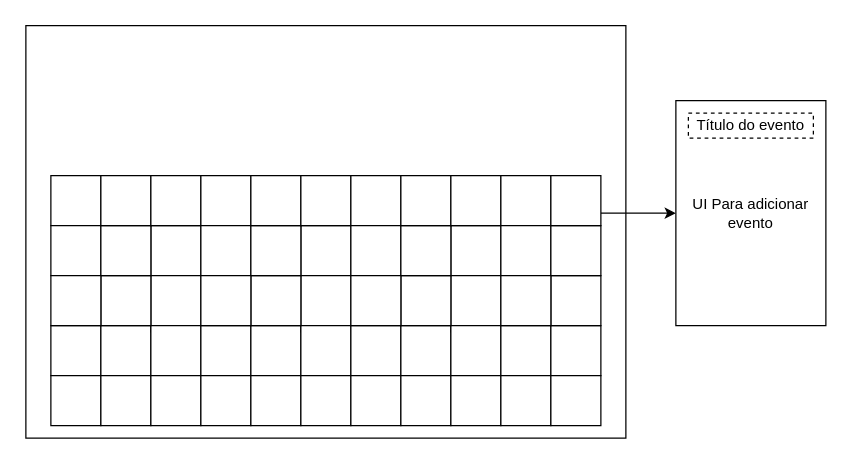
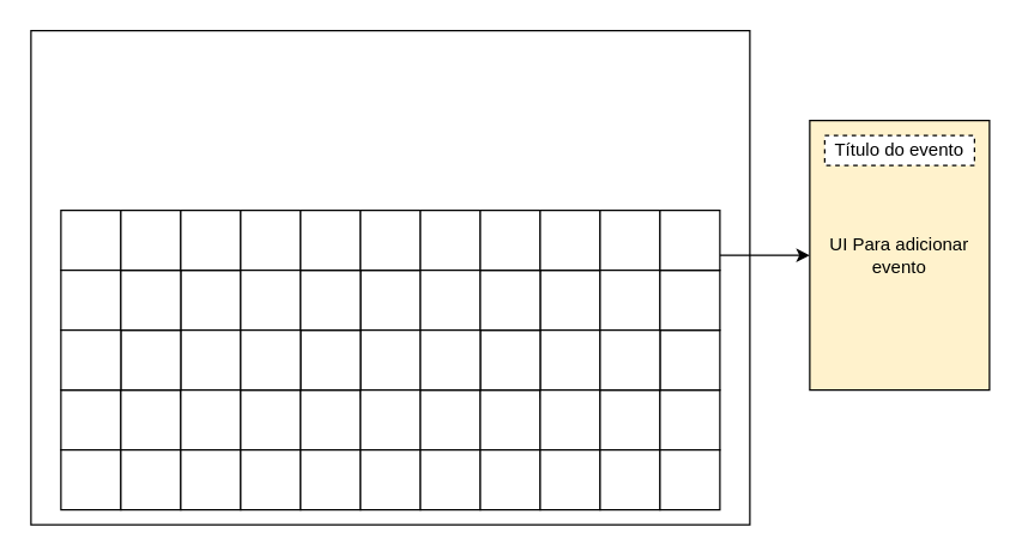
  <mxCell id="0" />
  <mxCell id="1" parent="0" />
  <mxCell id="2" value="" style="rounded=0;whiteSpace=wrap;html=1;" vertex="1" parent="1"><mxGeometry x="20" y="20" width="480" height="330" as="geometry" /></mxCell>
  <mxCell id="3" value="" style="rounded=0;whiteSpace=wrap;html=1;" vertex="1" parent="1"><mxGeometry x="40" y="140" width="40" height="40" as="geometry" /></mxCell>
  <mxCell id="4" value="" style="rounded=0;whiteSpace=wrap;html=1;" vertex="1" parent="1"><mxGeometry x="120" y="180" width="40" height="40" as="geometry" /></mxCell>
  <mxCell id="5" value="" style="rounded=0;whiteSpace=wrap;html=1;" vertex="1" parent="1"><mxGeometry x="40" y="260" width="40" height="40" as="geometry" /></mxCell>
  <mxCell id="6" value="" style="rounded=0;whiteSpace=wrap;html=1;" vertex="1" parent="1"><mxGeometry x="80" y="260" width="40" height="40" as="geometry" /></mxCell>
  <mxCell id="7" value="" style="rounded=0;whiteSpace=wrap;html=1;" vertex="1" parent="1"><mxGeometry x="40" y="300" width="40" height="40" as="geometry" /></mxCell>
  <mxCell id="8" value="" style="rounded=0;whiteSpace=wrap;html=1;" vertex="1" parent="1"><mxGeometry x="80" y="300" width="40" height="40" as="geometry" /></mxCell>
  <mxCell id="9" value="" style="rounded=0;whiteSpace=wrap;html=1;" vertex="1" parent="1"><mxGeometry x="40" y="180" width="40" height="40" as="geometry" /></mxCell>
  <mxCell id="10" value="" style="rounded=0;whiteSpace=wrap;html=1;" vertex="1" parent="1"><mxGeometry x="120" y="220" width="40" height="45" as="geometry" /></mxCell>
  <mxCell id="11" value="" style="rounded=0;whiteSpace=wrap;html=1;" vertex="1" parent="1"><mxGeometry x="120" y="260" width="40" height="40" as="geometry" /></mxCell>
  <mxCell id="12" value="" style="rounded=0;whiteSpace=wrap;html=1;" vertex="1" parent="1"><mxGeometry x="120" y="300" width="40" height="40" as="geometry" /></mxCell>
  <mxCell id="13" value="" style="rounded=0;whiteSpace=wrap;html=1;" vertex="1" parent="1"><mxGeometry x="80" y="220" width="40" height="40" as="geometry" /></mxCell>
  <mxCell id="14" value="" style="rounded=0;whiteSpace=wrap;html=1;" vertex="1" parent="1"><mxGeometry x="80" y="180" width="40" height="40" as="geometry" /></mxCell>
  <mxCell id="15" value="" style="rounded=0;whiteSpace=wrap;html=1;" vertex="1" parent="1"><mxGeometry x="40" y="220" width="40" height="40" as="geometry" /></mxCell>
  <mxCell id="16" value="" style="rounded=0;whiteSpace=wrap;html=1;" vertex="1" parent="1"><mxGeometry x="80" y="140" width="40" height="40" as="geometry" /></mxCell>
  <mxCell id="17" value="" style="rounded=0;whiteSpace=wrap;html=1;" vertex="1" parent="1"><mxGeometry x="120" y="140" width="40" height="40" as="geometry" /></mxCell>
  <mxCell id="18" value="" style="rounded=0;whiteSpace=wrap;html=1;" vertex="1" parent="1"><mxGeometry x="160" y="140" width="40" height="40" as="geometry" /></mxCell>
  <mxCell id="19" value="" style="rounded=0;whiteSpace=wrap;html=1;" vertex="1" parent="1"><mxGeometry x="240" y="180" width="40" height="40" as="geometry" /></mxCell>
  <mxCell id="20" value="" style="rounded=0;whiteSpace=wrap;html=1;" vertex="1" parent="1"><mxGeometry x="160" y="260" width="40" height="40" as="geometry" /></mxCell>
  <mxCell id="21" value="" style="rounded=0;whiteSpace=wrap;html=1;" vertex="1" parent="1"><mxGeometry x="200" y="260" width="40" height="40" as="geometry" /></mxCell>
  <mxCell id="22" value="" style="rounded=0;whiteSpace=wrap;html=1;" vertex="1" parent="1"><mxGeometry x="160" y="300" width="40" height="40" as="geometry" /></mxCell>
  <mxCell id="23" value="" style="rounded=0;whiteSpace=wrap;html=1;" vertex="1" parent="1"><mxGeometry x="200" y="300" width="40" height="40" as="geometry" /></mxCell>
  <mxCell id="24" value="" style="rounded=0;whiteSpace=wrap;html=1;" vertex="1" parent="1"><mxGeometry x="160" y="180" width="40" height="40" as="geometry" /></mxCell>
  <mxCell id="25" value="" style="rounded=0;whiteSpace=wrap;html=1;" vertex="1" parent="1"><mxGeometry x="240" y="220" width="40" height="45" as="geometry" /></mxCell>
  <mxCell id="26" value="" style="rounded=0;whiteSpace=wrap;html=1;" vertex="1" parent="1"><mxGeometry x="240" y="260" width="40" height="40" as="geometry" /></mxCell>
  <mxCell id="27" value="" style="rounded=0;whiteSpace=wrap;html=1;" vertex="1" parent="1"><mxGeometry x="240" y="300" width="40" height="40" as="geometry" /></mxCell>
  <mxCell id="28" value="" style="rounded=0;whiteSpace=wrap;html=1;" vertex="1" parent="1"><mxGeometry x="200" y="220" width="40" height="40" as="geometry" /></mxCell>
  <mxCell id="29" value="" style="rounded=0;whiteSpace=wrap;html=1;" vertex="1" parent="1"><mxGeometry x="200" y="180" width="40" height="40" as="geometry" /></mxCell>
  <mxCell id="30" value="" style="rounded=0;whiteSpace=wrap;html=1;" vertex="1" parent="1"><mxGeometry x="160" y="220" width="40" height="40" as="geometry" /></mxCell>
  <mxCell id="31" value="" style="rounded=0;whiteSpace=wrap;html=1;" vertex="1" parent="1"><mxGeometry x="200" y="140" width="40" height="40" as="geometry" /></mxCell>
  <mxCell id="32" value="" style="rounded=0;whiteSpace=wrap;html=1;" vertex="1" parent="1"><mxGeometry x="240" y="140" width="40" height="40" as="geometry" /></mxCell>
  <mxCell id="33" value="" style="rounded=0;whiteSpace=wrap;html=1;" vertex="1" parent="1"><mxGeometry x="280" y="140" width="40" height="40" as="geometry" /></mxCell>
  <mxCell id="34" value="" style="rounded=0;whiteSpace=wrap;html=1;" vertex="1" parent="1"><mxGeometry x="360" y="180" width="40" height="40" as="geometry" /></mxCell>
  <mxCell id="35" value="" style="rounded=0;whiteSpace=wrap;html=1;" vertex="1" parent="1"><mxGeometry x="280" y="260" width="40" height="40" as="geometry" /></mxCell>
  <mxCell id="36" value="" style="rounded=0;whiteSpace=wrap;html=1;" vertex="1" parent="1"><mxGeometry x="320" y="260" width="40" height="40" as="geometry" /></mxCell>
  <mxCell id="37" value="" style="rounded=0;whiteSpace=wrap;html=1;" vertex="1" parent="1"><mxGeometry x="280" y="300" width="40" height="40" as="geometry" /></mxCell>
  <mxCell id="38" value="" style="rounded=0;whiteSpace=wrap;html=1;" vertex="1" parent="1"><mxGeometry x="320" y="300" width="40" height="40" as="geometry" /></mxCell>
  <mxCell id="39" value="" style="rounded=0;whiteSpace=wrap;html=1;" vertex="1" parent="1"><mxGeometry x="280" y="180" width="40" height="40" as="geometry" /></mxCell>
  <mxCell id="40" value="" style="rounded=0;whiteSpace=wrap;html=1;" vertex="1" parent="1"><mxGeometry x="360" y="220" width="40" height="45" as="geometry" /></mxCell>
  <mxCell id="41" value="" style="rounded=0;whiteSpace=wrap;html=1;" vertex="1" parent="1"><mxGeometry x="360" y="260" width="40" height="40" as="geometry" /></mxCell>
  <mxCell id="42" value="" style="rounded=0;whiteSpace=wrap;html=1;" vertex="1" parent="1"><mxGeometry x="360" y="300" width="40" height="40" as="geometry" /></mxCell>
  <mxCell id="43" value="" style="rounded=0;whiteSpace=wrap;html=1;" vertex="1" parent="1"><mxGeometry x="320" y="220" width="40" height="40" as="geometry" /></mxCell>
  <mxCell id="44" value="" style="rounded=0;whiteSpace=wrap;html=1;" vertex="1" parent="1"><mxGeometry x="320" y="180" width="40" height="40" as="geometry" /></mxCell>
  <mxCell id="45" value="" style="rounded=0;whiteSpace=wrap;html=1;" vertex="1" parent="1"><mxGeometry x="280" y="220" width="40" height="40" as="geometry" /></mxCell>
  <mxCell id="46" value="" style="rounded=0;whiteSpace=wrap;html=1;" vertex="1" parent="1"><mxGeometry x="320" y="140" width="40" height="40" as="geometry" /></mxCell>
  <mxCell id="47" value="" style="rounded=0;whiteSpace=wrap;html=1;" vertex="1" parent="1"><mxGeometry x="360" y="140" width="40" height="40" as="geometry" /></mxCell>
  <mxCell id="48" value="" style="rounded=0;whiteSpace=wrap;html=1;" vertex="1" parent="1"><mxGeometry x="400" y="140" width="40" height="40" as="geometry" /></mxCell>
  <mxCell id="49" value="" style="rounded=0;whiteSpace=wrap;html=1;" vertex="1" parent="1"><mxGeometry x="400" y="260" width="40" height="40" as="geometry" /></mxCell>
  <mxCell id="50" value="" style="rounded=0;whiteSpace=wrap;html=1;" vertex="1" parent="1"><mxGeometry x="440" y="260" width="40" height="40" as="geometry" /></mxCell>
  <mxCell id="51" value="" style="rounded=0;whiteSpace=wrap;html=1;" vertex="1" parent="1"><mxGeometry x="400" y="300" width="40" height="40" as="geometry" /></mxCell>
  <mxCell id="52" value="" style="rounded=0;whiteSpace=wrap;html=1;" vertex="1" parent="1"><mxGeometry x="440" y="300" width="40" height="40" as="geometry" /></mxCell>
  <mxCell id="53" value="" style="rounded=0;whiteSpace=wrap;html=1;" vertex="1" parent="1"><mxGeometry x="400" y="180" width="40" height="40" as="geometry" /></mxCell>
  <mxCell id="54" value="" style="rounded=0;whiteSpace=wrap;html=1;" vertex="1" parent="1"><mxGeometry x="440" y="220" width="40" height="40" as="geometry" /></mxCell>
  <mxCell id="55" value="" style="rounded=0;whiteSpace=wrap;html=1;" vertex="1" parent="1"><mxGeometry x="440" y="180" width="40" height="40" as="geometry" /></mxCell>
  <mxCell id="56" value="" style="rounded=0;whiteSpace=wrap;html=1;" vertex="1" parent="1"><mxGeometry x="400" y="220" width="40" height="40" as="geometry" /></mxCell>
  <mxCell id="57" style="edgeStyle=orthogonalEdgeStyle;rounded=0;orthogonalLoop=1;jettySize=auto;html=1;exitX=1;exitY=0.75;exitDx=0;exitDy=0;" edge="1" parent="1" source="58" target="59"><mxGeometry relative="1" as="geometry"><mxPoint x="600" y="110" as="targetPoint" /></mxGeometry></mxCell>
  <mxCell id="58" value="" style="rounded=0;whiteSpace=wrap;html=1;" vertex="1" parent="1"><mxGeometry x="440" y="140" width="40" height="40" as="geometry" /></mxCell>
- <mxCell id="59" value="UI Para adicionar&lt;br&gt;evento" style="rounded=0;whiteSpace=wrap;html=1;" vertex="1" parent="1"><mxGeometry x="540" y="80" width="120" height="180" as="geometry" /></mxCell>
+ <mxCell id="59" value="UI Para adicionar&lt;br&gt;evento" style="rounded=0;whiteSpace=wrap;html=1;fillColor=#fff2cc;" vertex="1" parent="1"><mxGeometry x="540" y="80" width="120" height="180" as="geometry" /></mxCell>
  <mxCell id="60" value="Título do evento" style="rounded=0;whiteSpace=wrap;html=1;dashed=1;" vertex="1" parent="1"><mxGeometry x="550" y="90" width="100" height="20" as="geometry" /></mxCell>
